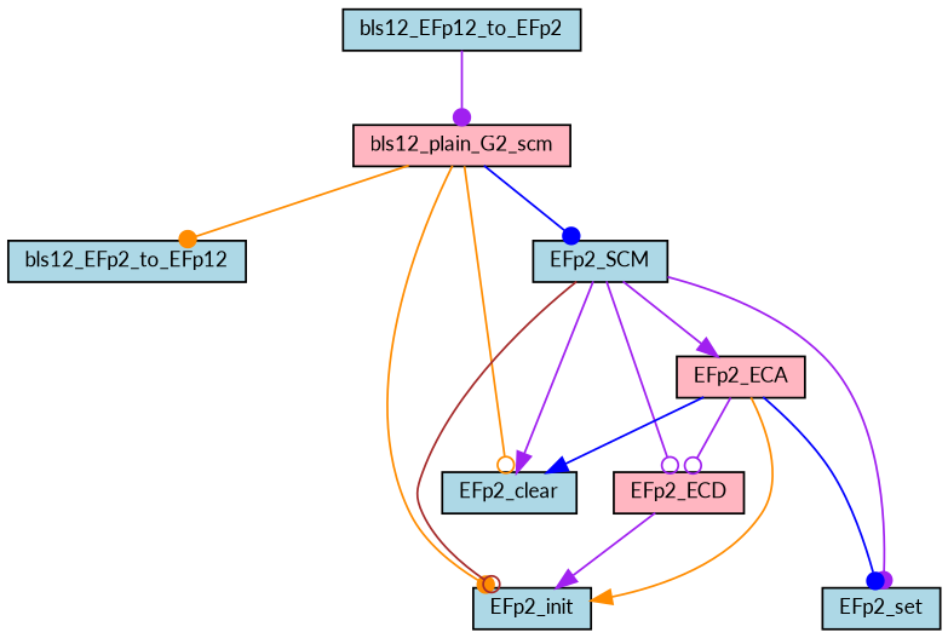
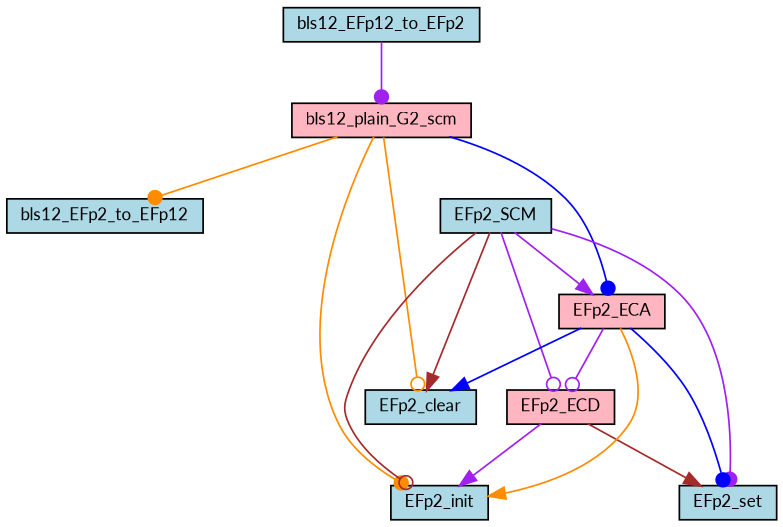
  digraph {
    fontname=Lato
    rankdir=TB
    node [color=black fillcolor=lightblue fontname=Lato fontsize=10 shape=record style=filled]
    edge [arrowhead=dot color=purple fontname=Lato fontsize=10 labelfontname=Helvetica labelfontsize=10 style=solid]
    n1 [fillcolor=lightpink fontcolor=black height=0.2 label=bls12_plain_G2_scm width=0.4]
    n2 [height=0.2 label=bls12_EFp2_to_EFp12 width=0.4]
    n3 [height=0.2 label=EFp2_clear width=0.4]
    n4 [height=0.2 label=EFp2_init width=0.4]
    n5 [height=0.2 label=EFp2_SCM width=0.4]
    n6 [height=0.2 label=bls12_EFp12_to_EFp2 width=0.4]
    n7 [height=0.2 label=EFp2_set width=0.4]
    n8 [fillcolor=lightpink height=0.2 label=EFp2_ECD width=0.4]
    n9 [fillcolor=lightpink height=0.2 label=EFp2_ECA width=0.4]
    n1 -> n2 [color=darkorange]
    n1 -> n3 [arrowhead=odot color=darkorange]
    n1 -> n4 [color=darkorange]
-   n1 -> n5 [color=blue]
-   n5 -> n3 [arrowhead=normal]
+   n1 -> n9 [color=blue]
+   n5 -> n3 [arrowhead=normal color=brown]
    n5 -> n4 [arrowhead=odot color=brown]
    n5 -> n7
    n5 -> n8 [arrowhead=odot]
    n5 -> n9 [arrowhead=normal]
    n6 -> n1
    n8 -> n4 [arrowhead=normal]
+   n8 -> n7 [arrowhead=normal color=brown]
    n9 -> n3 [arrowhead=normal color=blue]
    n9 -> n4 [arrowhead=normal color=darkorange]
    n9 -> n7 [color=blue]
    n9 -> n8 [arrowhead=odot]
  }
